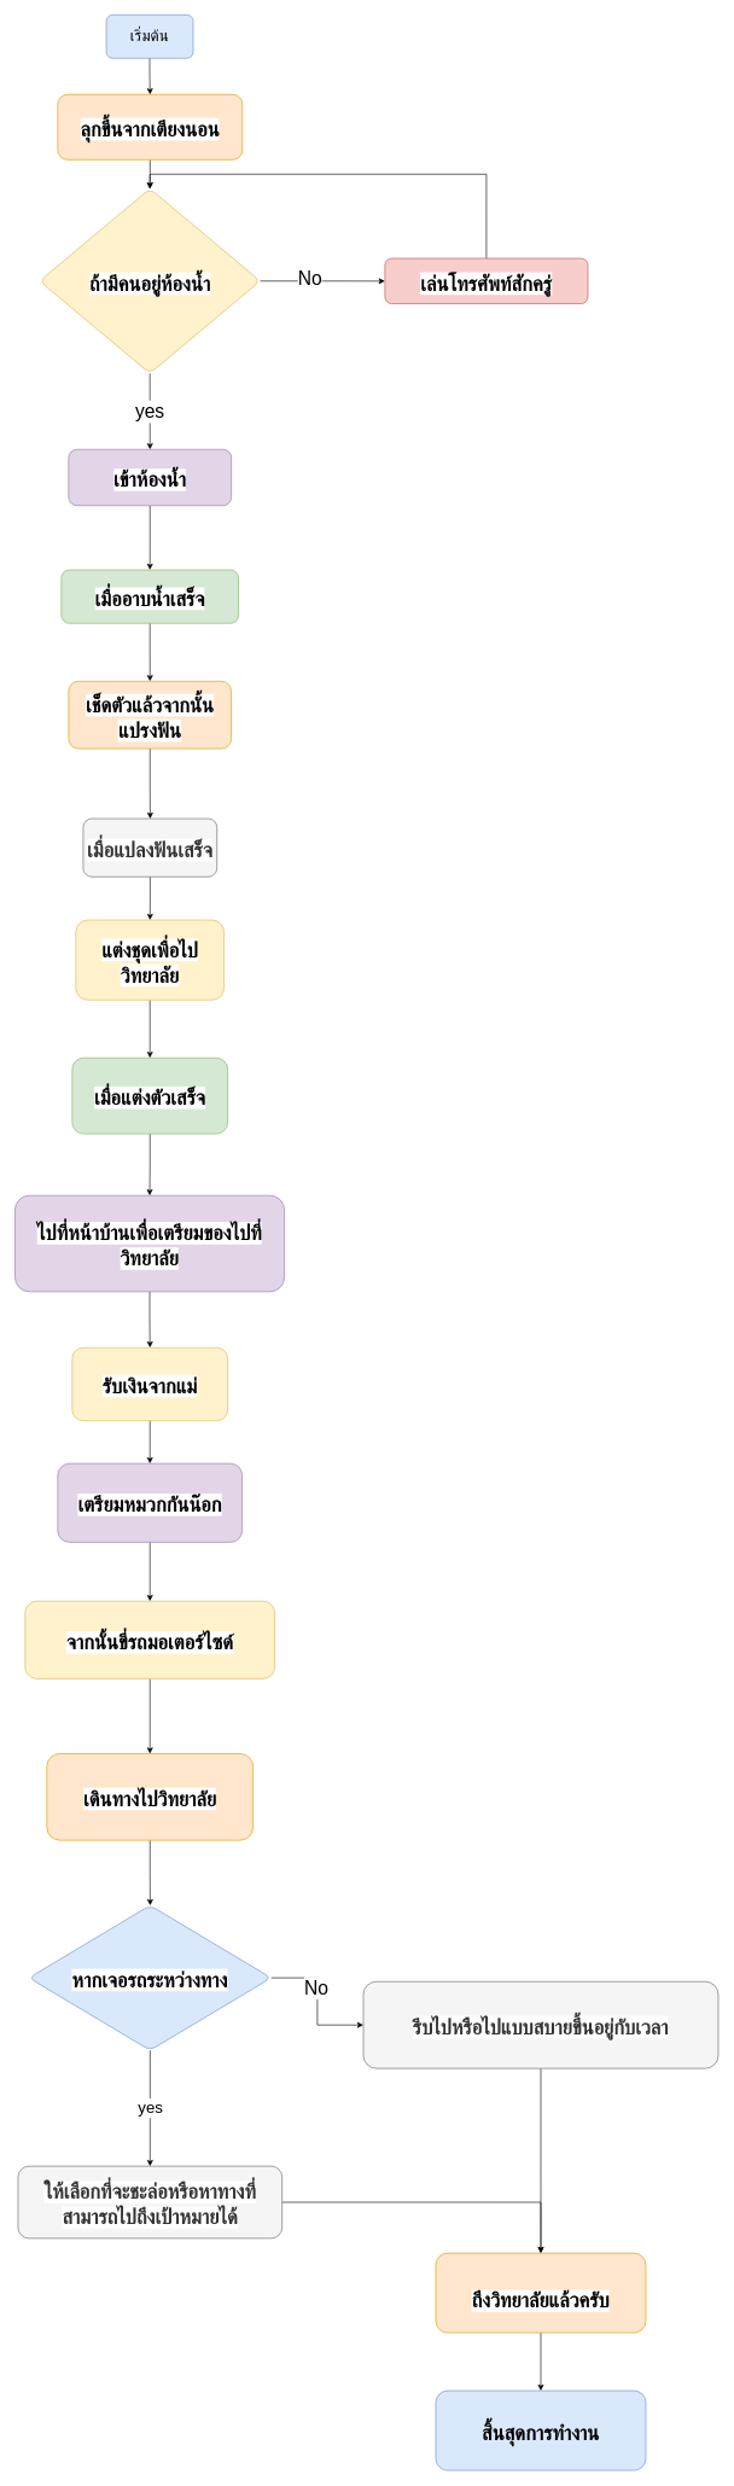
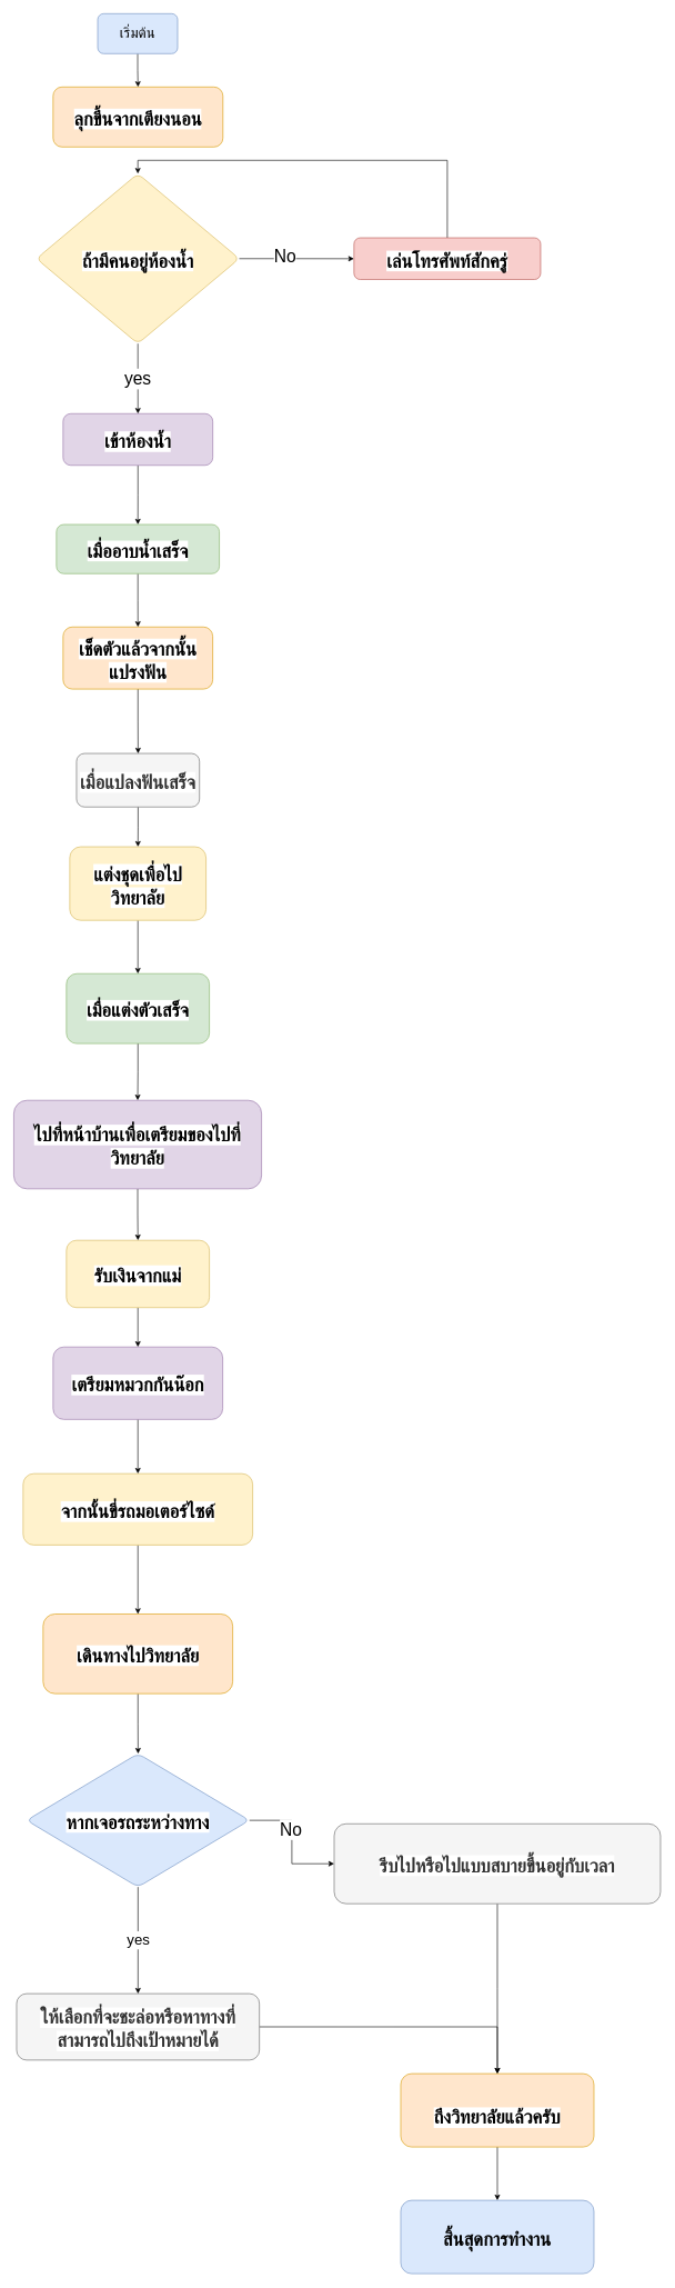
  <mxCell id="0" />
  <mxCell id="1" parent="0" />
  <mxCell id="2" value="" style="edgeStyle=orthogonalEdgeStyle;rounded=0;orthogonalLoop=1;jettySize=auto;html=1;fontSize=22;" edge="1" parent="1" source="3" target="5"><mxGeometry relative="1" as="geometry" /></mxCell>
  <mxCell id="3" value="&lt;font style=&quot;font-size: 22px;&quot;&gt;เริ่มต้น&lt;/font&gt;" style="rounded=1;whiteSpace=wrap;html=1;fillColor=#dae8fc;strokeColor=#6c8ebf;" vertex="1" parent="1"><mxGeometry x="146" y="20" width="120" height="60" as="geometry" /></mxCell>
- <mxCell id="4" value="" style="edgeStyle=orthogonalEdgeStyle;rounded=0;orthogonalLoop=1;jettySize=auto;html=1;fontFamily=Helvetica;fontSize=22;fontColor=#000000;" edge="1" parent="1" source="5" target="9"><mxGeometry relative="1" as="geometry" /></mxCell>
  <mxCell id="5" value="&lt;h3 style=&quot;box-sizing: border-box; margin-top: 24px; margin-bottom: 16px; font-size: 1.25em; font-weight: var(--base-text-weight-semibold, 600); line-height: 1.25; text-align: start;&quot; dir=&quot;auto&quot;&gt;&lt;span style=&quot;background-color: rgb(255, 255, 255);&quot;&gt;ลุกขึ้นจากเตียงนอน&lt;/span&gt;&lt;/h3&gt;" style="whiteSpace=wrap;html=1;rounded=1;fontSize=22;fillColor=#ffe6cc;strokeColor=#d79b00;" vertex="1" parent="1"><mxGeometry x="79" y="130" width="255" height="90" as="geometry" /></mxCell>
  <mxCell id="6" value="&lt;font style=&quot;font-size: 26px;&quot;&gt;yes&lt;/font&gt;" style="edgeStyle=orthogonalEdgeStyle;rounded=0;orthogonalLoop=1;jettySize=auto;html=1;fontFamily=Helvetica;fontSize=22;fontColor=#000000;" edge="1" parent="1" source="9" target="11"><mxGeometry relative="1" as="geometry" /></mxCell>
  <mxCell id="7" value="" style="edgeStyle=orthogonalEdgeStyle;rounded=0;orthogonalLoop=1;jettySize=auto;html=1;fontFamily=Helvetica;fontSize=22;fontColor=#000000;" edge="1" parent="1" source="9" target="13"><mxGeometry relative="1" as="geometry" /></mxCell>
  <mxCell id="8" value="No" style="edgeLabel;html=1;align=center;verticalAlign=middle;resizable=0;points=[];fontSize=26;fontFamily=Helvetica;fontColor=#000000;" vertex="1" connectable="0" parent="7"><mxGeometry x="-0.216" y="4" relative="1" as="geometry"><mxPoint as="offset" /></mxGeometry></mxCell>
  <mxCell id="9" value="&lt;h3 style=&quot;box-sizing: border-box; margin-top: 24px; margin-bottom: 16px; font-size: 1.25em; font-weight: var(--base-text-weight-semibold, 600); line-height: 1.25; text-align: start;&quot; dir=&quot;auto&quot;&gt;&lt;span style=&quot;background-color: rgb(255, 255, 255);&quot;&gt;ถ้ามีคนอยู่ห้องน้ำ&lt;/span&gt;&lt;/h3&gt;" style="rhombus;whiteSpace=wrap;html=1;fontSize=22;rounded=1;fillColor=#fff2cc;strokeColor=#d6b656;" vertex="1" parent="1"><mxGeometry x="54" y="260" width="304.5" height="255" as="geometry" /></mxCell>
  <mxCell id="10" value="" style="edgeStyle=orthogonalEdgeStyle;rounded=0;orthogonalLoop=1;jettySize=auto;html=1;fontFamily=Helvetica;fontSize=22;fontColor=#000000;" edge="1" parent="1" source="11" target="15"><mxGeometry relative="1" as="geometry" /></mxCell>
  <mxCell id="11" value="&lt;h3 style=&quot;box-sizing: border-box; margin-top: 24px; margin-bottom: 16px; font-size: 1.25em; font-weight: var(--base-text-weight-semibold, 600); line-height: 1.25; text-align: start;&quot; dir=&quot;auto&quot;&gt;&lt;span style=&quot;background-color: rgb(255, 255, 255);&quot;&gt;เข้าห้องน้ำ&lt;/span&gt;&lt;/h3&gt;" style="whiteSpace=wrap;html=1;fontSize=22;rounded=1;fillColor=#e1d5e7;strokeColor=#9673a6;" vertex="1" parent="1"><mxGeometry x="94" y="620" width="224.75" height="77.5" as="geometry" /></mxCell>
  <mxCell id="12" style="edgeStyle=orthogonalEdgeStyle;rounded=0;orthogonalLoop=1;jettySize=auto;html=1;exitX=0.5;exitY=0;exitDx=0;exitDy=0;entryX=0.5;entryY=0;entryDx=0;entryDy=0;fontFamily=Helvetica;fontSize=22;fontColor=#000000;" edge="1" parent="1" source="13" target="9"><mxGeometry relative="1" as="geometry" /></mxCell>
  <mxCell id="13" value="&lt;h3 style=&quot;box-sizing: border-box; margin-top: 24px; margin-bottom: 16px; font-size: 1.25em; font-weight: var(--base-text-weight-semibold, 600); line-height: 1.25; text-align: start;&quot; dir=&quot;auto&quot;&gt;&lt;span style=&quot;background-color: rgb(255, 255, 255);&quot;&gt;เล่นโทรศัพท์สักครู่&lt;/span&gt;&lt;/h3&gt;" style="whiteSpace=wrap;html=1;fontSize=22;rounded=1;fillColor=#f8cecc;strokeColor=#b85450;" vertex="1" parent="1"><mxGeometry x="530.75" y="356.25" width="280.25" height="62.5" as="geometry" /></mxCell>
  <mxCell id="14" value="" style="edgeStyle=orthogonalEdgeStyle;rounded=0;orthogonalLoop=1;jettySize=auto;html=1;fontFamily=Helvetica;fontSize=22;fontColor=#000000;" edge="1" parent="1" source="15" target="17"><mxGeometry relative="1" as="geometry" /></mxCell>
  <mxCell id="15" value="&lt;h3 style=&quot;box-sizing: border-box; margin-top: 24px; margin-bottom: 16px; font-size: 1.25em; font-weight: var(--base-text-weight-semibold, 600); line-height: 1.25; text-align: start;&quot; dir=&quot;auto&quot;&gt;&lt;span style=&quot;background-color: rgb(255, 255, 255);&quot;&gt;เมื่ออาบน้ำเสร็จ&lt;/span&gt;&lt;/h3&gt;" style="whiteSpace=wrap;html=1;fontSize=22;rounded=1;fillColor=#d5e8d4;strokeColor=#82b366;" vertex="1" parent="1"><mxGeometry x="84" y="786.25" width="244.63" height="73.75" as="geometry" /></mxCell>
  <mxCell id="16" value="" style="edgeStyle=orthogonalEdgeStyle;rounded=0;orthogonalLoop=1;jettySize=auto;html=1;fontFamily=Helvetica;fontSize=22;fontColor=#000000;" edge="1" parent="1" source="17" target="19"><mxGeometry relative="1" as="geometry" /></mxCell>
  <mxCell id="17" value="&lt;h3 style=&quot;box-sizing: border-box; margin-top: 24px; margin-bottom: 16px; font-size: 1.25em; font-weight: var(--base-text-weight-semibold, 600); line-height: 1.25;&quot; dir=&quot;auto&quot;&gt;&lt;span style=&quot;background-color: rgb(255, 255, 255);&quot;&gt;เช็ดตัวแล้วจากนั้นแปรงฟัน&lt;/span&gt;&lt;/h3&gt;" style="whiteSpace=wrap;html=1;fontSize=22;rounded=1;align=center;fillColor=#ffe6cc;strokeColor=#d79b00;" vertex="1" parent="1"><mxGeometry x="94" y="940" width="224.69" height="93.13" as="geometry" /></mxCell>
  <mxCell id="18" value="" style="edgeStyle=orthogonalEdgeStyle;rounded=0;orthogonalLoop=1;jettySize=auto;html=1;fontFamily=Helvetica;fontSize=22;fontColor=#000000;" edge="1" parent="1" source="19" target="21"><mxGeometry relative="1" as="geometry" /></mxCell>
  <mxCell id="19" value="&lt;h3 style=&quot;box-sizing: border-box; margin-top: 24px; margin-bottom: 16px; font-size: 1.25em; font-weight: var(--base-text-weight-semibold, 600); line-height: 1.25;&quot; dir=&quot;auto&quot;&gt;&lt;span style=&quot;background-color: rgb(255, 255, 255);&quot;&gt;เมื่อแปลงฟันเสร็จ&lt;/span&gt;&lt;/h3&gt;" style="whiteSpace=wrap;html=1;fontSize=22;rounded=1;align=center;fillColor=#f5f5f5;fontColor=#333333;strokeColor=#666666;" vertex="1" parent="1"><mxGeometry x="114.18" y="1129.7" width="184.65" height="80.3" as="geometry" /></mxCell>
  <mxCell id="20" value="" style="edgeStyle=orthogonalEdgeStyle;rounded=0;orthogonalLoop=1;jettySize=auto;html=1;fontFamily=Helvetica;fontSize=22;fontColor=#000000;" edge="1" parent="1" source="21" target="23"><mxGeometry relative="1" as="geometry" /></mxCell>
  <mxCell id="21" value="&lt;h3 style=&quot;box-sizing: border-box; margin-top: 24px; margin-bottom: 16px; font-size: 1.25em; font-weight: var(--base-text-weight-semibold, 600); line-height: 1.25;&quot; dir=&quot;auto&quot;&gt;&lt;span style=&quot;background-color: rgb(255, 255, 255);&quot;&gt;แต่งชุดเพื่อไปวิทยาลัย&lt;/span&gt;&lt;/h3&gt;" style="whiteSpace=wrap;html=1;fontSize=22;rounded=1;align=center;fillColor=#fff2cc;strokeColor=#d6b656;" vertex="1" parent="1"><mxGeometry x="104" y="1269.7" width="204.65" height="110.3" as="geometry" /></mxCell>
  <mxCell id="22" value="" style="edgeStyle=orthogonalEdgeStyle;rounded=0;orthogonalLoop=1;jettySize=auto;html=1;fontFamily=Helvetica;fontSize=22;fontColor=#000000;" edge="1" parent="1" source="23" target="25"><mxGeometry relative="1" as="geometry" /></mxCell>
  <mxCell id="23" value="&lt;h3 style=&quot;box-sizing: border-box; margin-top: 24px; margin-bottom: 16px; font-size: 1.25em; font-weight: var(--base-text-weight-semibold, 600); line-height: 1.25; text-align: start;&quot; dir=&quot;auto&quot;&gt;&lt;span style=&quot;background-color: rgb(255, 255, 255);&quot;&gt;เมื่อแต่งตัวเสร็จ&lt;/span&gt;&lt;/h3&gt;" style="whiteSpace=wrap;html=1;fontSize=22;rounded=1;fillColor=#d5e8d4;strokeColor=#82b366;" vertex="1" parent="1"><mxGeometry x="99" y="1460" width="214.68" height="104.85" as="geometry" /></mxCell>
  <mxCell id="24" value="" style="edgeStyle=orthogonalEdgeStyle;rounded=0;orthogonalLoop=1;jettySize=auto;html=1;fontFamily=Helvetica;fontSize=22;fontColor=#000000;" edge="1" parent="1" source="25" target="27"><mxGeometry relative="1" as="geometry" /></mxCell>
  <mxCell id="25" value="&lt;h3 style=&quot;box-sizing: border-box; margin-top: 24px; margin-bottom: 16px; font-size: 1.25em; font-weight: var(--base-text-weight-semibold, 600); line-height: 1.25;&quot; dir=&quot;auto&quot;&gt;&lt;span style=&quot;background-color: rgb(255, 255, 255);&quot;&gt;ไปที่หน้าบ้านเพื่อเตรียมของไปที่วิทยาลัย&lt;/span&gt;&lt;/h3&gt;" style="whiteSpace=wrap;html=1;fontSize=22;rounded=1;align=center;fillColor=#e1d5e7;strokeColor=#9673a6;" vertex="1" parent="1"><mxGeometry x="20" y="1650" width="372" height="132.73" as="geometry" /></mxCell>
  <mxCell id="26" value="" style="edgeStyle=orthogonalEdgeStyle;rounded=0;orthogonalLoop=1;jettySize=auto;html=1;fontFamily=Helvetica;fontSize=22;fontColor=#000000;" edge="1" parent="1" source="27" target="29"><mxGeometry relative="1" as="geometry" /></mxCell>
  <mxCell id="27" value="&lt;h3 style=&quot;box-sizing: border-box; margin-top: 24px; margin-bottom: 16px; font-size: 1.25em; font-weight: var(--base-text-weight-semibold, 600); line-height: 1.25; text-align: start;&quot; dir=&quot;auto&quot;&gt;&lt;span style=&quot;background-color: rgb(255, 255, 255);&quot;&gt;รับเงินจากแม่&lt;/span&gt;&lt;/h3&gt;" style="whiteSpace=wrap;html=1;fontSize=22;rounded=1;fillColor=#fff2cc;strokeColor=#d6b656;" vertex="1" parent="1"><mxGeometry x="99" y="1860" width="214.67" height="100.9" as="geometry" /></mxCell>
  <mxCell id="28" value="" style="edgeStyle=orthogonalEdgeStyle;rounded=0;orthogonalLoop=1;jettySize=auto;html=1;fontFamily=Helvetica;fontSize=22;fontColor=#000000;" edge="1" parent="1" source="29" target="31"><mxGeometry relative="1" as="geometry" /></mxCell>
  <mxCell id="29" value="&lt;h3 style=&quot;box-sizing: border-box; margin-top: 24px; margin-bottom: 16px; font-size: 1.25em; font-weight: var(--base-text-weight-semibold, 600); line-height: 1.25; text-align: start;&quot; dir=&quot;auto&quot;&gt;&lt;span style=&quot;background-color: rgb(255, 255, 255);&quot;&gt;เตรียมหมวกกันน๊อก&lt;/span&gt;&lt;/h3&gt;" style="whiteSpace=wrap;html=1;fontSize=22;rounded=1;fillColor=#e1d5e7;strokeColor=#9673a6;" vertex="1" parent="1"><mxGeometry x="79" y="2020" width="254.67" height="108.65" as="geometry" /></mxCell>
  <mxCell id="30" value="" style="edgeStyle=orthogonalEdgeStyle;rounded=0;orthogonalLoop=1;jettySize=auto;html=1;fontFamily=Helvetica;fontSize=22;fontColor=#000000;" edge="1" parent="1" source="31" target="33"><mxGeometry relative="1" as="geometry" /></mxCell>
  <mxCell id="31" value="&lt;h3 style=&quot;box-sizing: border-box; margin-top: 24px; margin-bottom: 16px; font-size: 1.25em; font-weight: var(--base-text-weight-semibold, 600); line-height: 1.25; text-align: start;&quot; dir=&quot;auto&quot;&gt;&lt;span style=&quot;background-color: rgb(255, 255, 255);&quot;&gt;จากนั้นขี่รถมอเตอร์ไซด์&lt;/span&gt;&lt;/h3&gt;" style="whiteSpace=wrap;html=1;fontSize=22;rounded=1;fillColor=#fff2cc;strokeColor=#d6b656;" vertex="1" parent="1"><mxGeometry x="34" y="2210" width="344.67" height="107.03" as="geometry" /></mxCell>
  <mxCell id="32" value="" style="edgeStyle=orthogonalEdgeStyle;rounded=0;orthogonalLoop=1;jettySize=auto;html=1;fontFamily=Helvetica;fontSize=22;fontColor=#000000;" edge="1" parent="1" source="33" target="37"><mxGeometry relative="1" as="geometry" /></mxCell>
  <mxCell id="33" value="&lt;h3 style=&quot;box-sizing: border-box; margin-top: 24px; margin-bottom: 16px; font-size: 1.25em; font-weight: var(--base-text-weight-semibold, 600); line-height: 1.25; text-align: start;&quot; dir=&quot;auto&quot;&gt;&lt;span style=&quot;background-color: rgb(255, 255, 255);&quot;&gt;เดินทางไปวิทยาลัย&lt;/span&gt;&lt;/h3&gt;" style="whiteSpace=wrap;html=1;fontSize=22;rounded=1;fillColor=#ffe6cc;strokeColor=#d79b00;" vertex="1" parent="1"><mxGeometry x="64" y="2420.55" width="284.67" height="119.45" as="geometry" /></mxCell>
  <mxCell id="34" value="" style="edgeStyle=orthogonalEdgeStyle;rounded=0;orthogonalLoop=1;jettySize=auto;html=1;fontFamily=Helvetica;fontSize=22;fontColor=#000000;" edge="1" parent="1" source="37" target="39"><mxGeometry relative="1" as="geometry" /></mxCell>
  <mxCell id="35" value="No" style="edgeLabel;html=1;align=center;verticalAlign=middle;resizable=0;points=[];fontSize=26;fontFamily=Helvetica;fontColor=#000000;" vertex="1" connectable="0" parent="34"><mxGeometry x="-0.195" y="-2" relative="1" as="geometry"><mxPoint as="offset" /></mxGeometry></mxCell>
  <mxCell id="36" value="yes" style="edgeStyle=orthogonalEdgeStyle;rounded=0;orthogonalLoop=1;jettySize=auto;html=1;fontFamily=Helvetica;fontSize=22;fontColor=#000000;" edge="1" parent="1" source="37" target="41"><mxGeometry relative="1" as="geometry" /></mxCell>
  <mxCell id="37" value="&lt;h3 style=&quot;box-sizing: border-box; margin-top: 24px; margin-bottom: 16px; font-size: 1.25em; font-weight: var(--base-text-weight-semibold, 600); line-height: 1.25; text-align: start;&quot; dir=&quot;auto&quot;&gt;&lt;span style=&quot;background-color: rgb(255, 255, 255);&quot;&gt;หากเจอรถระหว่างทาง&lt;/span&gt;&lt;/h3&gt;" style="rhombus;whiteSpace=wrap;html=1;fontSize=22;rounded=1;fillColor=#dae8fc;strokeColor=#6c8ebf;" vertex="1" parent="1"><mxGeometry x="39.17" y="2630" width="334.67" height="200" as="geometry" /></mxCell>
  <mxCell id="38" value="" style="edgeStyle=orthogonalEdgeStyle;rounded=0;orthogonalLoop=1;jettySize=auto;html=1;fontFamily=Helvetica;fontSize=22;fontColor=#000000;" edge="1" parent="1" source="39" target="43"><mxGeometry relative="1" as="geometry" /></mxCell>
  <mxCell id="39" value="&lt;h3 style=&quot;box-sizing: border-box; margin-top: 24px; margin-bottom: 16px; font-size: 1.25em; font-weight: var(--base-text-weight-semibold, 600); line-height: 1.25; text-align: start;&quot; dir=&quot;auto&quot;&gt;&lt;span style=&quot;background-color: rgb(255, 255, 255);&quot;&gt;รีบไปหรือไปแบบสบายขึ้นอยู่กับเวลา&lt;/span&gt;&lt;/h3&gt;" style="whiteSpace=wrap;html=1;fontSize=22;rounded=1;fillColor=#f5f5f5;fontColor=#333333;strokeColor=#666666;" vertex="1" parent="1"><mxGeometry x="501" y="2735.21" width="490" height="119.86" as="geometry" /></mxCell>
  <mxCell id="40" style="edgeStyle=orthogonalEdgeStyle;rounded=0;orthogonalLoop=1;jettySize=auto;html=1;exitX=1;exitY=0.5;exitDx=0;exitDy=0;entryX=0.5;entryY=0;entryDx=0;entryDy=0;fontFamily=Helvetica;fontSize=22;fontColor=#000000;" edge="1" parent="1" source="41" target="43"><mxGeometry relative="1" as="geometry" /></mxCell>
  <mxCell id="41" value="&lt;h3 style=&quot;box-sizing: border-box; margin-top: 24px; margin-bottom: 16px; font-size: 1.25em; font-weight: var(--base-text-weight-semibold, 600); line-height: 1.25;&quot; dir=&quot;auto&quot;&gt;&lt;span style=&quot;background-color: rgb(255, 255, 255);&quot;&gt;ให้เลือกที่จะชะล่อหรือหาทางที่สามารถไปถึงเป้าหมายได้&lt;/span&gt;&lt;/h3&gt;" style="whiteSpace=wrap;html=1;fontSize=22;rounded=1;align=center;fillColor=#f5f5f5;fontColor=#333333;strokeColor=#666666;" vertex="1" parent="1"><mxGeometry x="24.26" y="2990" width="364.5" height="99.58" as="geometry" /></mxCell>
  <mxCell id="42" value="" style="edgeStyle=orthogonalEdgeStyle;rounded=0;orthogonalLoop=1;jettySize=auto;html=1;fontFamily=Helvetica;fontSize=22;fontColor=#000000;" edge="1" parent="1" source="43" target="44"><mxGeometry relative="1" as="geometry" /></mxCell>
  <mxCell id="43" value="&lt;h3 style=&quot;box-sizing: border-box; margin-top: 24px; font-size: 1.25em; font-weight: var(--base-text-weight-semibold, 600); line-height: 1.25; text-align: start; margin-bottom: 0px !important;&quot; dir=&quot;auto&quot;&gt;&lt;span style=&quot;background-color: rgb(255, 255, 255);&quot;&gt;ถึงวิทยาลัยแล้วครับ&lt;/span&gt;&lt;/h3&gt;" style="whiteSpace=wrap;html=1;fontSize=22;rounded=1;fillColor=#ffe6cc;strokeColor=#d79b00;" vertex="1" parent="1"><mxGeometry x="600.96" y="3110" width="290.09" height="110" as="geometry" /></mxCell>
  <mxCell id="44" value="&lt;h3 style=&quot;box-sizing: border-box; margin-top: 24px; margin-bottom: 16px; font-size: 1.25em; font-weight: var(--base-text-weight-semibold, 600); line-height: 1.25; text-align: start;&quot; dir=&quot;auto&quot;&gt;สิ้นสุดการทำงาน&lt;/h3&gt;" style="whiteSpace=wrap;html=1;fontSize=22;rounded=1;fillColor=#dae8fc;strokeColor=#6c8ebf;" vertex="1" parent="1"><mxGeometry x="600.96" y="3300" width="290.09" height="110" as="geometry" /></mxCell>
